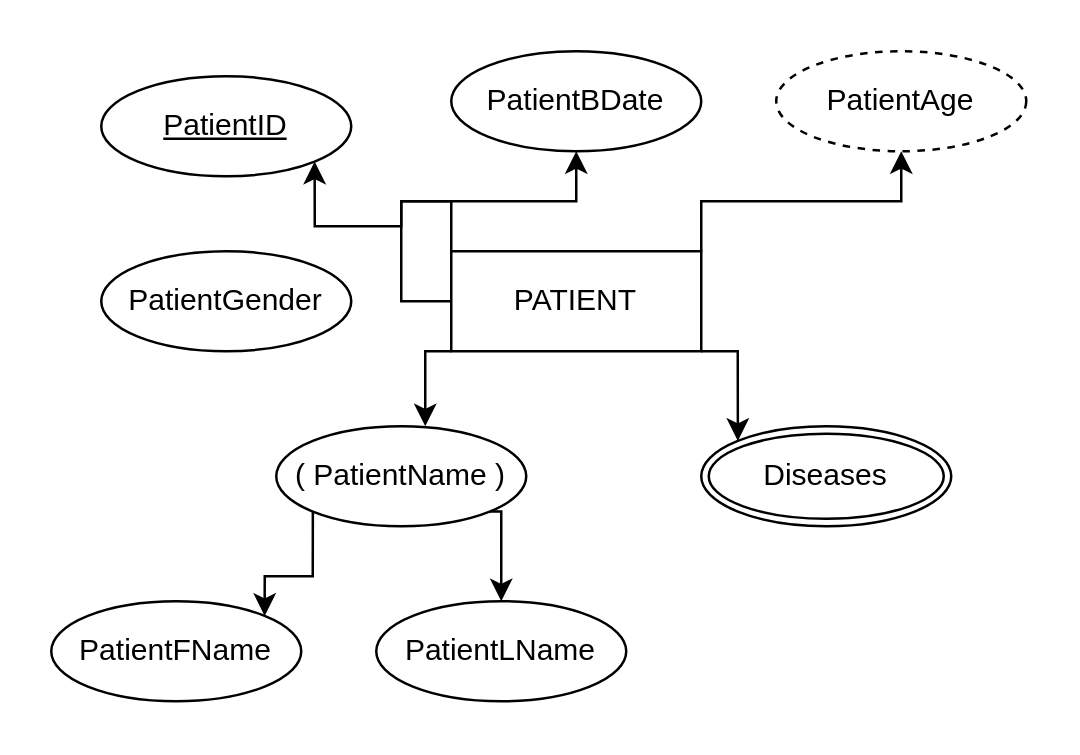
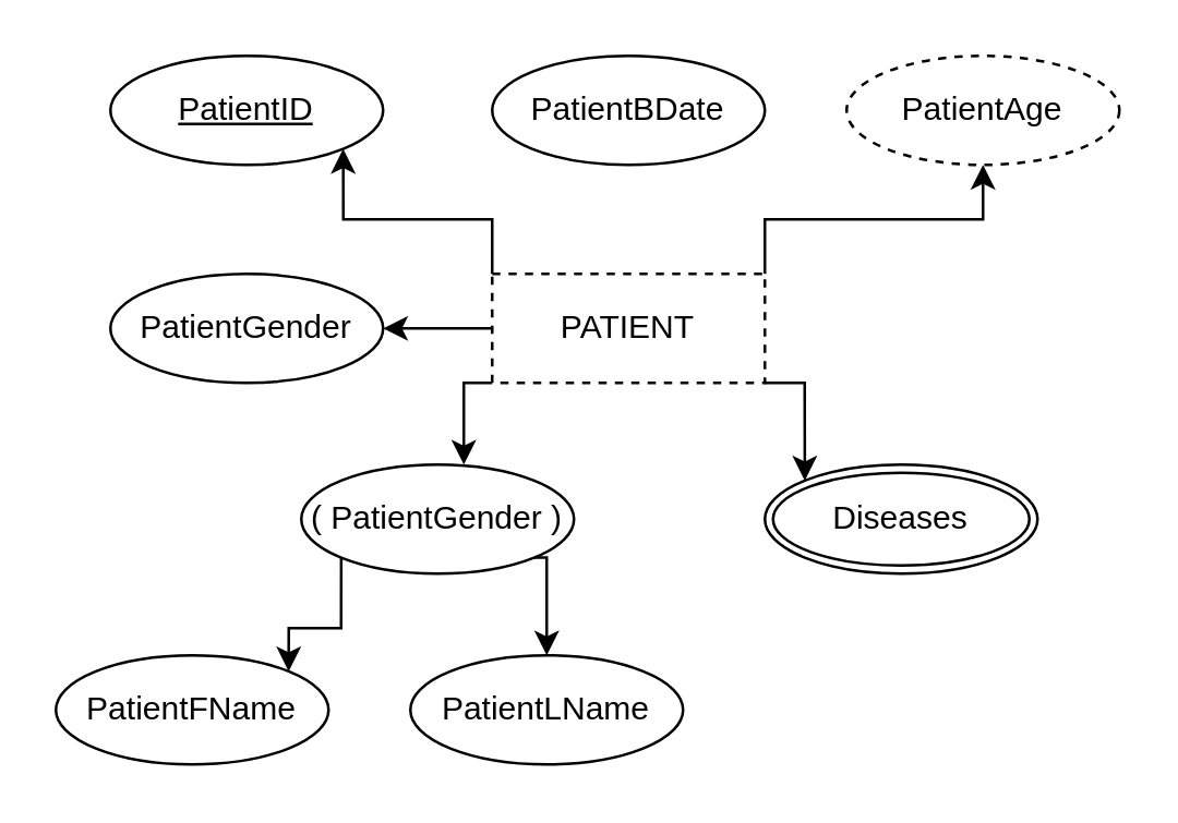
  <mxCell id="0" />
  <mxCell id="1" parent="0" />
  <mxCell id="2" style="edgeStyle=orthogonalEdgeStyle;rounded=0;orthogonalLoop=1;jettySize=auto;html=1;exitX=1;exitY=0;exitDx=0;exitDy=0;" edge="1" parent="1" source="7" target="9"><mxGeometry relative="1" as="geometry" /></mxCell>
  <mxCell id="3" style="edgeStyle=orthogonalEdgeStyle;rounded=0;orthogonalLoop=1;jettySize=auto;html=1;exitX=0;exitY=1;exitDx=0;exitDy=0;entryX=0.596;entryY=0;entryDx=0;entryDy=0;entryPerimeter=0;" edge="1" parent="1" source="7" target="14"><mxGeometry relative="1" as="geometry" /></mxCell>
- <mxCell id="4" style="edgeStyle=orthogonalEdgeStyle;rounded=0;orthogonalLoop=1;jettySize=auto;html=1;exitX=0;exitY=0.5;exitDx=0;exitDy=0;" edge="1" parent="1" source="7" target="8"><mxGeometry relative="1" as="geometry" /></mxCell>
+ <mxCell id="4" style="edgeStyle=orthogonalEdgeStyle;rounded=0;orthogonalLoop=1;jettySize=auto;html=1;exitX=0;exitY=0.5;exitDx=0;exitDy=0;" edge="1" parent="1" source="7" target="11"><mxGeometry relative="1" as="geometry" /></mxCell>
  <mxCell id="5" style="edgeStyle=orthogonalEdgeStyle;rounded=0;orthogonalLoop=1;jettySize=auto;html=1;exitX=0;exitY=0;exitDx=0;exitDy=0;entryX=1;entryY=1;entryDx=0;entryDy=0;" edge="1" parent="1" source="7" target="10"><mxGeometry relative="1" as="geometry" /></mxCell>
  <mxCell id="6" style="edgeStyle=orthogonalEdgeStyle;rounded=0;orthogonalLoop=1;jettySize=auto;html=1;exitX=1;exitY=1;exitDx=0;exitDy=0;entryX=0;entryY=0;entryDx=0;entryDy=0;" edge="1" parent="1" source="7" target="17"><mxGeometry relative="1" as="geometry" /></mxCell>
- <mxCell id="7" value="PATIENT" style="whiteSpace=wrap;html=1;align=center;" vertex="1" parent="1"><mxGeometry x="180" y="100" width="100" height="40" as="geometry" /></mxCell>
+ <mxCell id="7" value="PATIENT" style="whiteSpace=wrap;html=1;align=center;dashed=1;" vertex="1" parent="1"><mxGeometry x="180" y="100" width="100" height="40" as="geometry" /></mxCell>
  <mxCell id="8" value="PatientBDate" style="ellipse;whiteSpace=wrap;html=1;align=center;" vertex="1" parent="1"><mxGeometry x="180" y="20" width="100" height="40" as="geometry" /></mxCell>
  <mxCell id="9" value="PatientAge" style="ellipse;whiteSpace=wrap;html=1;align=center;dashed=1;" vertex="1" parent="1"><mxGeometry x="310" y="20" width="100" height="40" as="geometry" /></mxCell>
- <mxCell id="10" value="PatientID" style="ellipse;whiteSpace=wrap;html=1;align=center;fontStyle=4;" vertex="1" parent="1"><mxGeometry x="40" y="30" width="100" height="40" as="geometry" /></mxCell>
+ <mxCell id="10" value="PatientID" style="ellipse;whiteSpace=wrap;html=1;align=center;fontStyle=4;" vertex="1" parent="1"><mxGeometry x="40" y="20" width="100" height="40" as="geometry" /></mxCell>
  <mxCell id="11" value="PatientGender" style="ellipse;whiteSpace=wrap;html=1;align=center;" vertex="1" parent="1"><mxGeometry x="40" y="100" width="100" height="40" as="geometry" /></mxCell>
  <mxCell id="12" style="edgeStyle=orthogonalEdgeStyle;rounded=0;orthogonalLoop=1;jettySize=auto;html=1;exitX=0;exitY=1;exitDx=0;exitDy=0;entryX=1;entryY=0;entryDx=0;entryDy=0;" edge="1" parent="1" source="14" target="16"><mxGeometry relative="1" as="geometry" /></mxCell>
  <mxCell id="13" style="edgeStyle=orthogonalEdgeStyle;rounded=0;orthogonalLoop=1;jettySize=auto;html=1;exitX=1;exitY=1;exitDx=0;exitDy=0;entryX=0.5;entryY=0;entryDx=0;entryDy=0;" edge="1" parent="1" source="14" target="15"><mxGeometry relative="1" as="geometry" /></mxCell>
- <mxCell id="14" value="( PatientName )" style="ellipse;whiteSpace=wrap;html=1;align=center;" vertex="1" parent="1"><mxGeometry x="110" y="170" width="100" height="40" as="geometry" /></mxCell>
+ <mxCell id="14" value="( PatientGender )" style="ellipse;whiteSpace=wrap;html=1;align=center;" vertex="1" parent="1"><mxGeometry x="110" y="170" width="100" height="40" as="geometry" /></mxCell>
  <mxCell id="15" value="PatientLName" style="ellipse;whiteSpace=wrap;html=1;align=center;" vertex="1" parent="1"><mxGeometry x="150" y="240" width="100" height="40" as="geometry" /></mxCell>
  <mxCell id="16" value="PatientFName" style="ellipse;whiteSpace=wrap;html=1;align=center;" vertex="1" parent="1"><mxGeometry x="20" y="240" width="100" height="40" as="geometry" /></mxCell>
  <mxCell id="17" value="Diseases" style="ellipse;shape=doubleEllipse;margin=3;whiteSpace=wrap;html=1;align=center;" vertex="1" parent="1"><mxGeometry x="280" y="170" width="100" height="40" as="geometry" /></mxCell>
